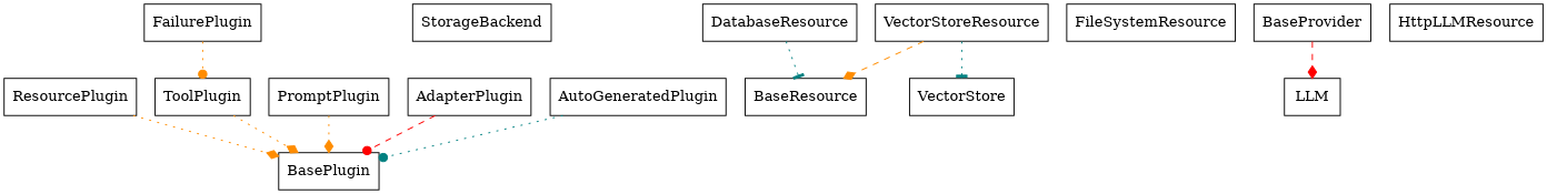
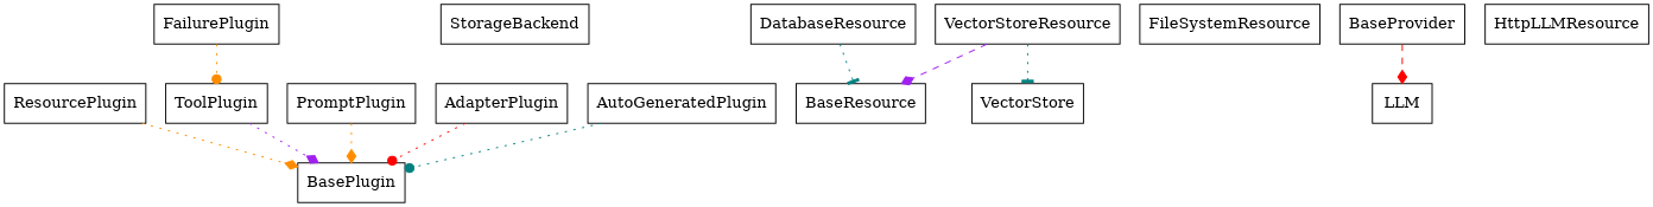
  digraph {
    rankdir=TB
    node [shape=box]
    edge [arrowhead=diamond color=darkorange style=dotted]
    ResourcePlugin
    BasePlugin
    ToolPlugin
    PromptPlugin
    AdapterPlugin
    FailurePlugin
    AutoGeneratedPlugin
    StorageBackend
    DatabaseResource
    BaseResource
    FileSystemResource
    VectorStoreResource
    VectorStore
    BaseProvider
    LLM
    HttpLLMResource
    ResourcePlugin -> BasePlugin
-   ToolPlugin -> BasePlugin
+   ToolPlugin -> BasePlugin [color=purple]
    PromptPlugin -> BasePlugin
-   AdapterPlugin -> BasePlugin [arrowhead=dot color=red style=dashed]
+   AdapterPlugin -> BasePlugin [arrowhead=dot color=red]
    FailurePlugin -> ToolPlugin [arrowhead=dot]
    AutoGeneratedPlugin -> BasePlugin [arrowhead=dot color=teal]
    DatabaseResource -> BaseResource [arrowhead=tee color=teal]
-   VectorStoreResource -> BaseResource [style=dashed]
+   VectorStoreResource -> BaseResource [color=purple style=dashed]
    VectorStoreResource -> VectorStore [arrowhead=tee color=teal]
    BaseProvider -> LLM [color=red style=dashed]
  }
